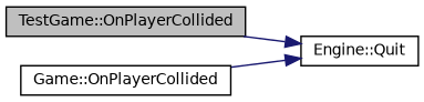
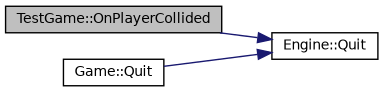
  digraph {
    rankdir=LR
    node [color=black fillcolor=white fontname=Helvetica fontsize=10 shape=record style=filled]
    edge [color=midnightblue fontname=Helvetica fontsize=10 labelfontname=Helvetica labelfontsize=10 style=solid]
    n1 [fillcolor=grey75 fontcolor=black height=0.2 label="TestGame::OnPlayerCollided" width=0.4]
    n2 [height=0.2 label="Engine::Quit" width=0.4]
-   n3 [height=0.2 label="Game::OnPlayerCollided" width=0.4]
+   n3 [height=0.2 label="Game::Quit" width=0.4]
    n1 -> n2
    n3 -> n2
  }
